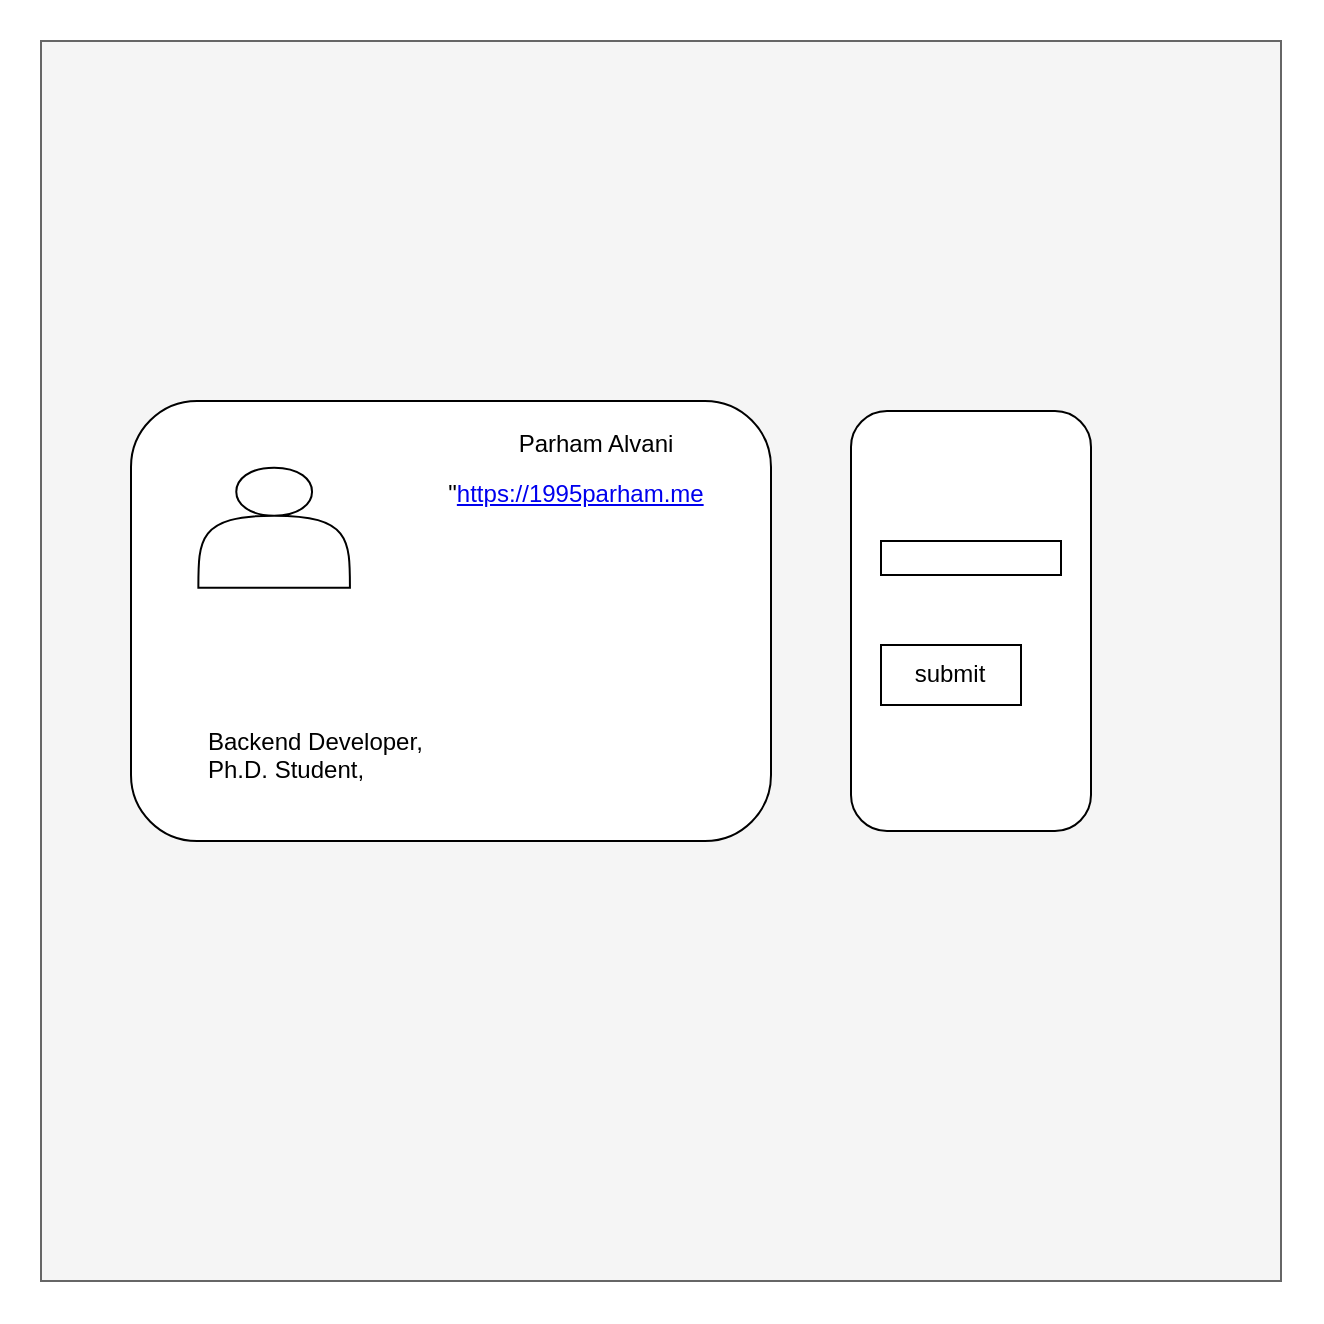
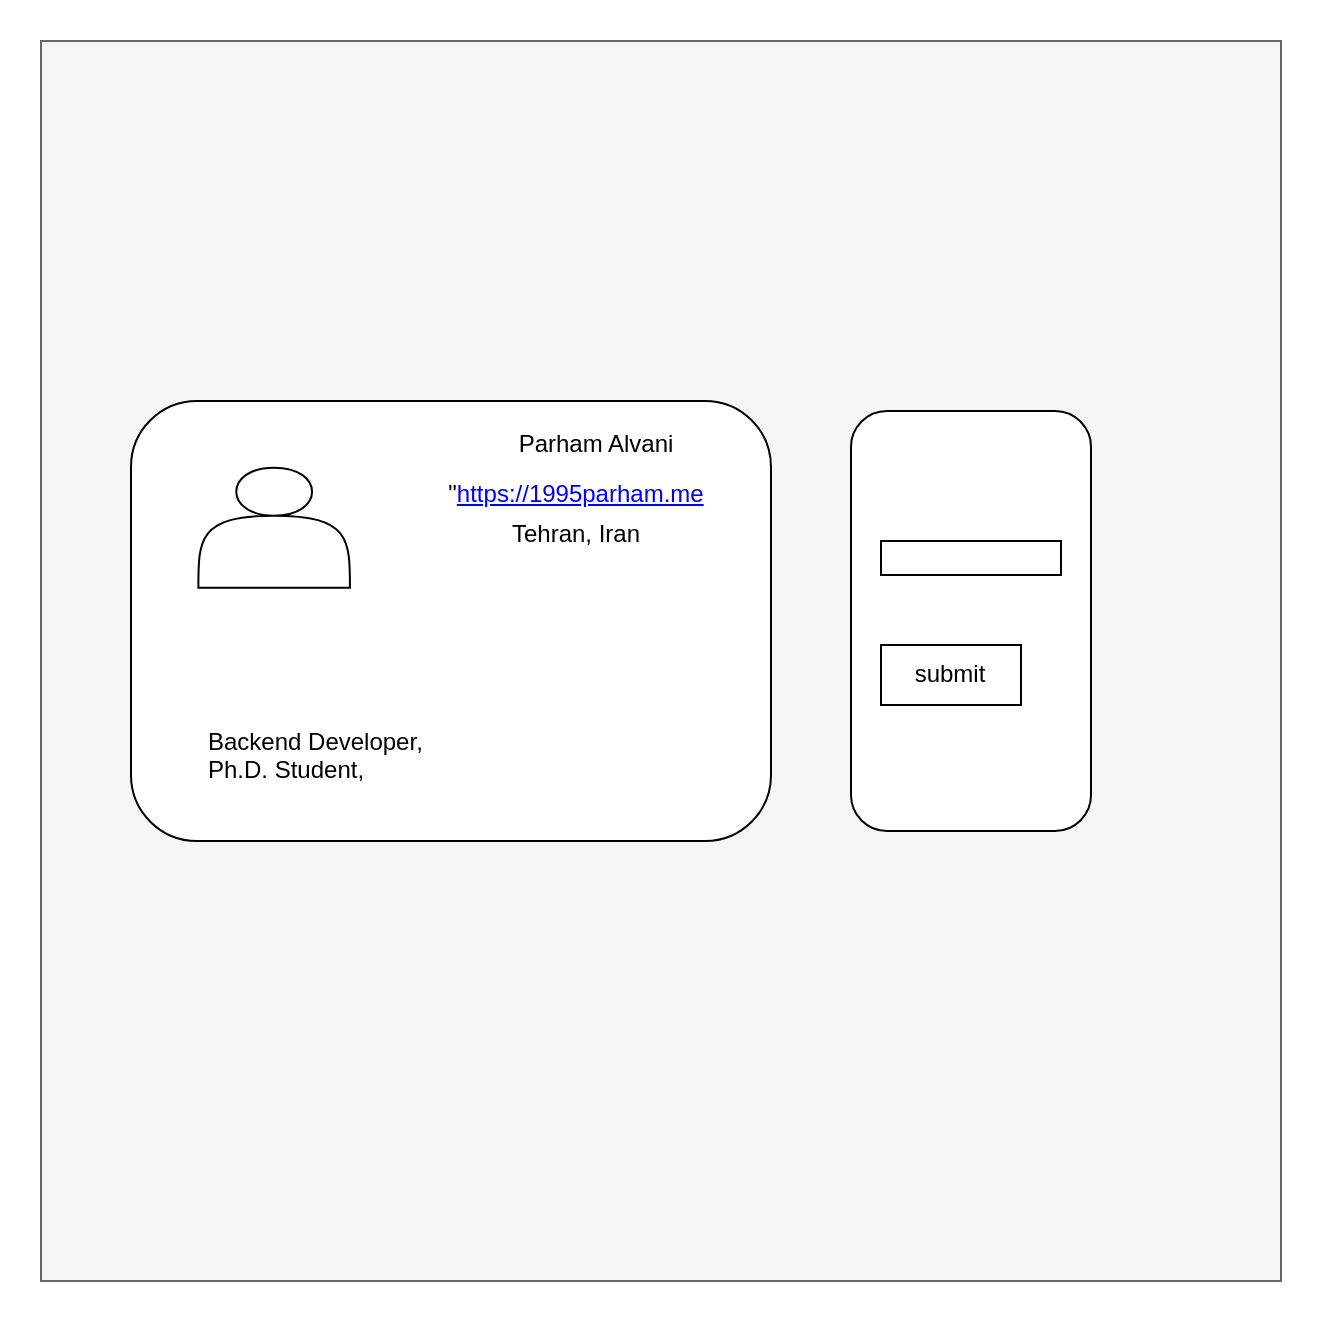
  <mxCell id="0" />
  <mxCell id="1" parent="0" />
  <mxCell id="2" value="" style="whiteSpace=wrap;html=1;aspect=fixed;strokeColor=#666666;fillColor=#f5f5f5;fontColor=#333333;" vertex="1" parent="1"><mxGeometry x="20" y="20" width="620" height="620" as="geometry" /></mxCell>
  <mxCell id="3" value="" style="group" vertex="1" connectable="0" parent="1"><mxGeometry x="65" y="200" width="320" height="220" as="geometry" /></mxCell>
  <mxCell id="4" value="" style="rounded=1;whiteSpace=wrap;html=1;" vertex="1" parent="3"><mxGeometry width="320" height="220" as="geometry" /></mxCell>
  <mxCell id="5" value="" style="shape=actor;whiteSpace=wrap;html=1;perimeterSpacing=0;" vertex="1" parent="3"><mxGeometry x="33.684" y="33.333" width="75.789" height="60" as="geometry" /></mxCell>
  <mxCell id="6" value="Parham Alvani" style="text;html=1;strokeColor=none;fillColor=none;align=center;verticalAlign=middle;whiteSpace=wrap;rounded=0;" vertex="1" parent="3"><mxGeometry x="148.947" y="15" width="168.421" height="13.333" as="geometry" /></mxCell>
  <mxCell id="7" value="&lt;table class=&quot;treeTable&quot; tabindex=&quot;0&quot; cellspacing=&quot;0&quot; cellpadding=&quot;0&quot;&gt;&lt;tbody tabindex=&quot;-1&quot;&gt;&lt;tr id=&quot;/blog&quot; class=&quot;treeRow stringRow opened selected&quot;&gt;&lt;td class=&quot;treeLabelCell&quot;&gt;&lt;span class=&quot;treeLabel stringLabel&quot;&gt;&lt;/span&gt;&lt;/td&gt;&lt;td class=&quot;treeValueCell stringCell&quot;&gt;&lt;span&gt;&quot;&lt;a class=&quot;url&quot; title=&quot;https://1995parham.me&quot; draggable=&quot;false&quot; href=&quot;https://1995parham.me&quot; target=&quot;_blank&quot; tabindex=&quot;-1&quot;&gt;https://1995parham.me&lt;/a&gt;&lt;/span&gt;&lt;/td&gt;&lt;/tr&gt;&lt;/tbody&gt;&lt;/table&gt;" style="text;html=1;strokeColor=none;fillColor=none;align=center;verticalAlign=middle;whiteSpace=wrap;rounded=0;" vertex="1" parent="3"><mxGeometry x="138.947" y="40" width="168.421" height="13.333" as="geometry" /></mxCell>
+ <mxCell id="8" value="&lt;span&gt;Tehran, Iran&lt;/span&gt;" style="text;html=1;strokeColor=none;fillColor=none;align=center;verticalAlign=middle;whiteSpace=wrap;rounded=0;" vertex="1" parent="3"><mxGeometry x="138.947" y="60" width="168.421" height="13.333" as="geometry" /></mxCell>
  <mxCell id="9" value="&lt;h1&gt;&lt;br&gt;&lt;/h1&gt;&lt;span&gt;Backend Developer,&lt;br&gt;Ph.D. Student,&lt;br&gt;Happy and Smiling&lt;/span&gt;" style="text;html=1;strokeColor=none;fillColor=none;spacing=5;spacingTop=-20;whiteSpace=wrap;overflow=hidden;rounded=0;" vertex="1" parent="3"><mxGeometry x="33.684" y="113.333" width="160" height="80" as="geometry" /></mxCell>
  <mxCell id="10" value="" style="rounded=1;whiteSpace=wrap;html=1;strokeColor=#000000;" vertex="1" parent="1"><mxGeometry x="425" y="205" width="120" height="210" as="geometry" /></mxCell>
  <mxCell id="11" value="" style="rounded=0;whiteSpace=wrap;html=1;strokeColor=#000000;" vertex="1" parent="1"><mxGeometry x="440" y="270" width="90" height="17" as="geometry" /></mxCell>
  <mxCell id="12" value="submit" style="rounded=0;whiteSpace=wrap;html=1;strokeColor=#000000;" vertex="1" parent="1"><mxGeometry x="440" y="322" width="70" height="30" as="geometry" /></mxCell>
